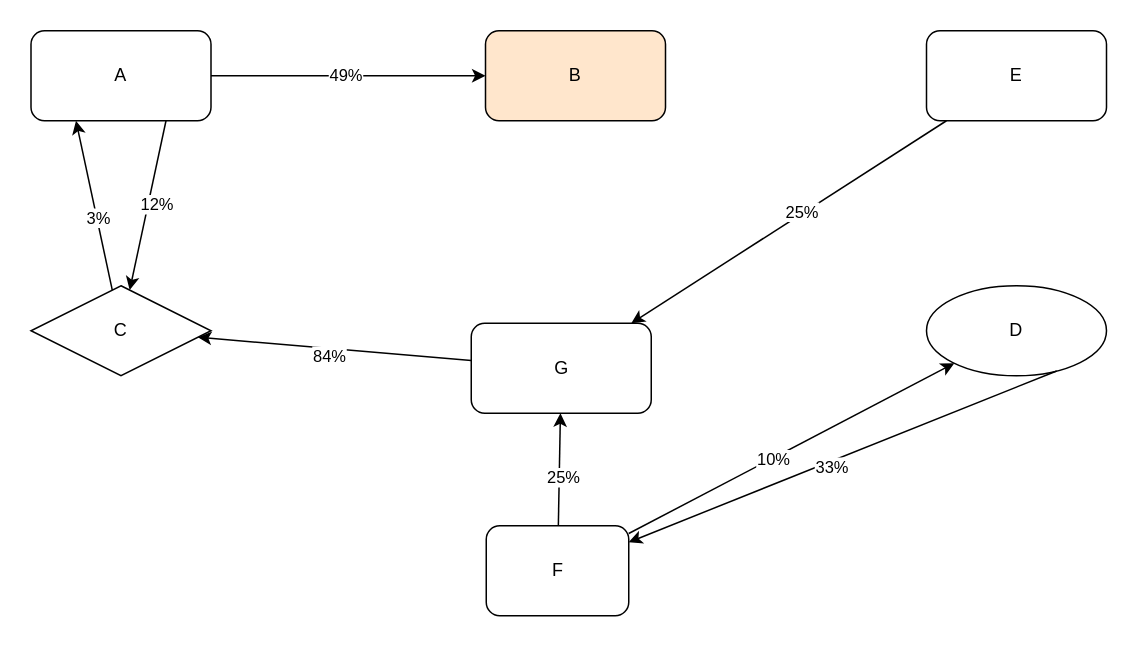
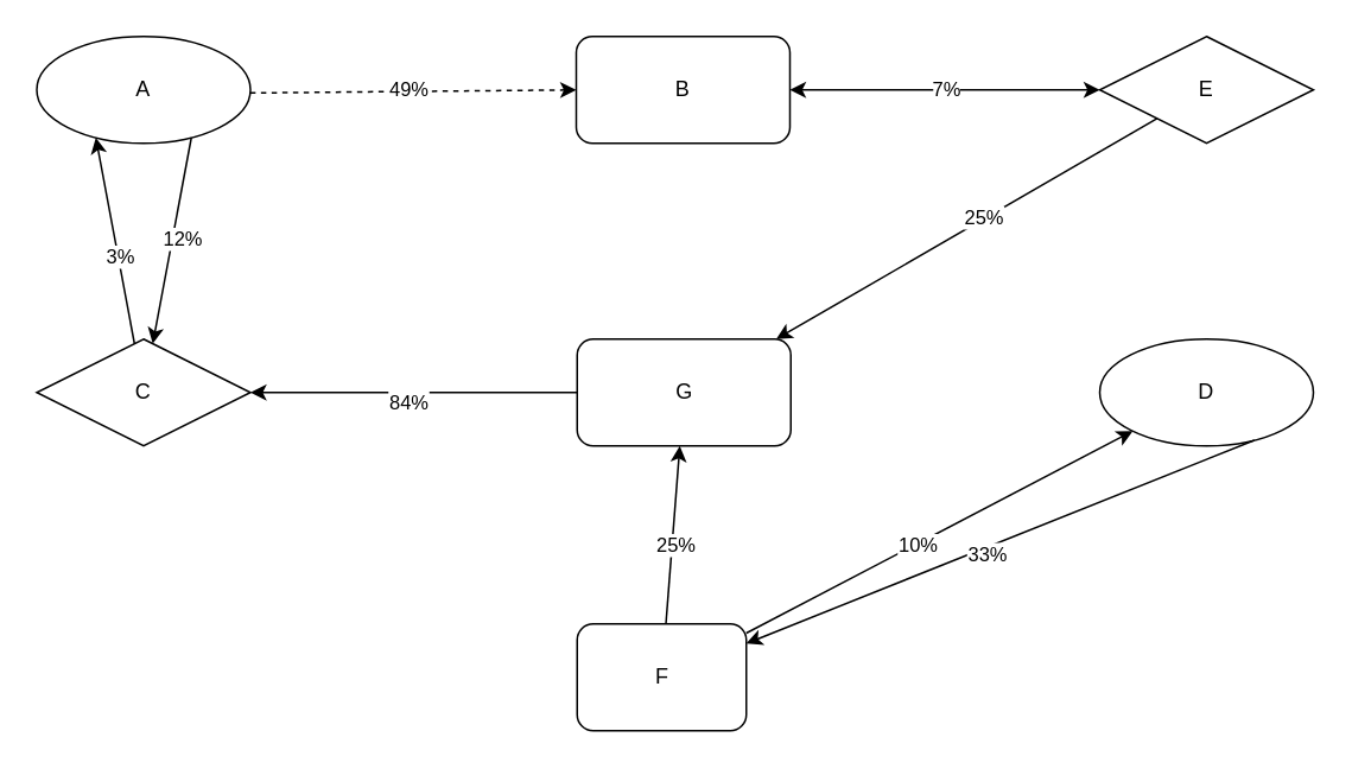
  <mxCell id="0" />
  <mxCell id="1" parent="0" />
  <mxCell id="2" value="C" style="rhombus;whiteSpace=wrap;html=1;" vertex="1" parent="1"><mxGeometry x="20" y="190" width="120" height="60" as="geometry" /></mxCell>
- <mxCell id="3" value="E" style="rounded=1;whiteSpace=wrap;html=1;" vertex="1" parent="1"><mxGeometry x="617" width="120" height="60" as="geometry" y="20" /></mxCell>
+ <mxCell id="3" value="E" style="rhombus;whiteSpace=wrap;html=1;" vertex="1" parent="1"><mxGeometry x="617" width="120" height="60" as="geometry" y="20" /></mxCell>
  <mxCell id="4" value="D" style="ellipse;whiteSpace=wrap;html=1;" vertex="1" parent="1"><mxGeometry x="617" y="190" width="120" height="60" as="geometry" /></mxCell>
  <mxCell id="5" value="F" style="rounded=1;whiteSpace=wrap;html=1;" vertex="1" parent="1"><mxGeometry x="323.5" y="350" width="95" height="60" as="geometry" /></mxCell>
- <mxCell id="6" value="A" style="rounded=1;whiteSpace=wrap;html=1;" vertex="1" parent="1"><mxGeometry x="20" width="120" height="60" as="geometry" y="20" /></mxCell>
- <mxCell id="7" value="B" style="rounded=1;whiteSpace=wrap;html=1;fillColor=#ffe6cc;" vertex="1" parent="1"><mxGeometry x="323" width="120" height="60" as="geometry" y="20" /></mxCell>
- <mxCell id="8" value="" style="endArrow=classic;html=1;rounded=0;" edge="1" parent="1" source="6" target="7"><mxGeometry width="50" height="50" relative="1" as="geometry"><mxPoint x="250" y="70" as="sourcePoint" /><mxPoint x="300" as="targetPoint" y="20" /></mxGeometry></mxCell>
+ <mxCell id="6" value="A" style="ellipse;whiteSpace=wrap;html=1;" vertex="1" parent="1"><mxGeometry x="20" width="120" height="60" as="geometry" y="20" /></mxCell>
+ <mxCell id="7" value="B" style="rounded=1;whiteSpace=wrap;html=1;" vertex="1" parent="1"><mxGeometry x="323" width="120" height="60" as="geometry" y="20" /></mxCell>
+ <mxCell id="8" value="" style="endArrow=classic;html=1;rounded=0;dashed=1;" edge="1" parent="1" source="6" target="7"><mxGeometry width="50" height="50" relative="1" as="geometry"><mxPoint x="250" y="70" as="sourcePoint" /><mxPoint x="300" as="targetPoint" y="20" /></mxGeometry></mxCell>
  <mxCell id="9" value="49%" style="edgeLabel;html=1;align=center;verticalAlign=middle;resizable=0;points=[];" vertex="1" connectable="0" parent="8"><mxGeometry x="-0.029" y="1" relative="1" as="geometry"><mxPoint as="offset" /></mxGeometry></mxCell>
  <mxCell id="10" value="" style="endArrow=classic;html=1;rounded=0;exitX=0.75;exitY=1;exitDx=0;exitDy=0;" edge="1" parent="1" source="6" target="2"><mxGeometry width="50" height="50" relative="1" as="geometry"><mxPoint x="230" y="210" as="sourcePoint" /><mxPoint x="280" y="160" as="targetPoint" /></mxGeometry></mxCell>
  <mxCell id="11" value="12%" style="edgeLabel;html=1;align=center;verticalAlign=middle;resizable=0;points=[];" vertex="1" connectable="0" parent="10"><mxGeometry x="-0.024" y="5" relative="1" as="geometry"><mxPoint as="offset" /></mxGeometry></mxCell>
  <mxCell id="12" value="" style="endArrow=classic;html=1;rounded=0;entryX=0.25;entryY=1;entryDx=0;entryDy=0;" edge="1" parent="1" source="2" target="6"><mxGeometry width="50" height="50" relative="1" as="geometry"><mxPoint x="-50" y="180" as="sourcePoint" /><mxPoint x="0" y="130" as="targetPoint" /></mxGeometry></mxCell>
  <mxCell id="13" value="3%" style="edgeLabel;html=1;align=center;verticalAlign=middle;resizable=0;points=[];" vertex="1" connectable="0" parent="12"><mxGeometry x="-0.147" y="-1" relative="1" as="geometry"><mxPoint as="offset" /></mxGeometry></mxCell>
- <mxCell id="14" value="G" style="rounded=1;whiteSpace=wrap;html=1;" vertex="1" parent="1"><mxGeometry x="313.5" y="215" width="120" height="60" as="geometry" /></mxCell>
+ <mxCell id="14" value="G" style="rounded=1;whiteSpace=wrap;html=1;" vertex="1" parent="1"><mxGeometry x="323.5" y="190" width="120" height="60" as="geometry" /></mxCell>
  <mxCell id="15" value="" style="endArrow=classic;html=1;rounded=0;" edge="1" parent="1" source="3" target="14"><mxGeometry width="50" height="50" relative="1" as="geometry"><mxPoint x="250" y="330" as="sourcePoint" /><mxPoint x="300" y="280" as="targetPoint" /></mxGeometry></mxCell>
  <mxCell id="16" value="25%" style="edgeLabel;html=1;align=center;verticalAlign=middle;resizable=0;points=[];" vertex="1" connectable="0" parent="15"><mxGeometry x="-0.09" y="-1" relative="1" as="geometry"><mxPoint as="offset" /></mxGeometry></mxCell>
  <mxCell id="17" value="" style="endArrow=classic;html=1;rounded=0;" edge="1" parent="1" source="5" target="14"><mxGeometry width="50" height="50" relative="1" as="geometry"><mxPoint x="200" y="320" as="sourcePoint" /><mxPoint x="250" y="270" as="targetPoint" /></mxGeometry></mxCell>
  <mxCell id="18" value="25%" style="edgeLabel;html=1;align=center;verticalAlign=middle;resizable=0;points=[];" vertex="1" connectable="0" parent="17"><mxGeometry x="-0.111" y="-2" relative="1" as="geometry"><mxPoint as="offset" /></mxGeometry></mxCell>
  <mxCell id="19" value="" style="endArrow=classic;html=1;rounded=0;" edge="1" parent="1" source="14" target="2"><mxGeometry width="50" height="50" relative="1" as="geometry"><mxPoint x="260" y="270" as="sourcePoint" /><mxPoint x="310" y="220" as="targetPoint" /></mxGeometry></mxCell>
  <mxCell id="20" value="84%" style="edgeLabel;html=1;align=center;verticalAlign=middle;resizable=0;points=[];" vertex="1" connectable="0" parent="19"><mxGeometry x="0.04" y="5" relative="1" as="geometry"><mxPoint as="offset" /></mxGeometry></mxCell>
  <mxCell id="21" value="" style="endArrow=classic;html=1;rounded=0;" edge="1" parent="1" source="5" target="4"><mxGeometry width="50" height="50" relative="1" as="geometry"><mxPoint x="550" y="340" as="sourcePoint" /><mxPoint x="600" y="290" as="targetPoint" /></mxGeometry></mxCell>
  <mxCell id="22" value="10%" style="edgeLabel;html=1;align=center;verticalAlign=middle;resizable=0;points=[];" vertex="1" connectable="0" parent="21"><mxGeometry x="-0.115" relative="1" as="geometry"><mxPoint as="offset" /></mxGeometry></mxCell>
  <mxCell id="23" value="" style="endArrow=classic;html=1;rounded=0;exitX=0.75;exitY=1;exitDx=0;exitDy=0;" edge="1" parent="1" source="4" target="5"><mxGeometry width="50" height="50" relative="1" as="geometry"><mxPoint x="590" y="340" as="sourcePoint" /><mxPoint x="640" y="290" as="targetPoint" /></mxGeometry></mxCell>
  <mxCell id="24" value="33%" style="edgeLabel;html=1;align=center;verticalAlign=middle;resizable=0;points=[];" vertex="1" connectable="0" parent="23"><mxGeometry x="0.058" y="3" relative="1" as="geometry"><mxPoint as="offset" /></mxGeometry></mxCell>
+ <mxCell id="25" value="" style="endArrow=classic;html=1;rounded=0;startArrow=classic;startFill=1;" edge="1" parent="1" source="7" target="3"><mxGeometry width="50" height="50" relative="1" as="geometry"><mxPoint x="590" y="0" as="sourcePoint" /><mxPoint x="640" y="-50" as="targetPoint" /></mxGeometry></mxCell>
+ <mxCell id="26" value="7%" style="edgeLabel;html=1;align=center;verticalAlign=middle;resizable=0;points=[];" vertex="1" connectable="0" parent="25"><mxGeometry x="0.003" y="1" relative="1" as="geometry"><mxPoint as="offset" /></mxGeometry></mxCell>
